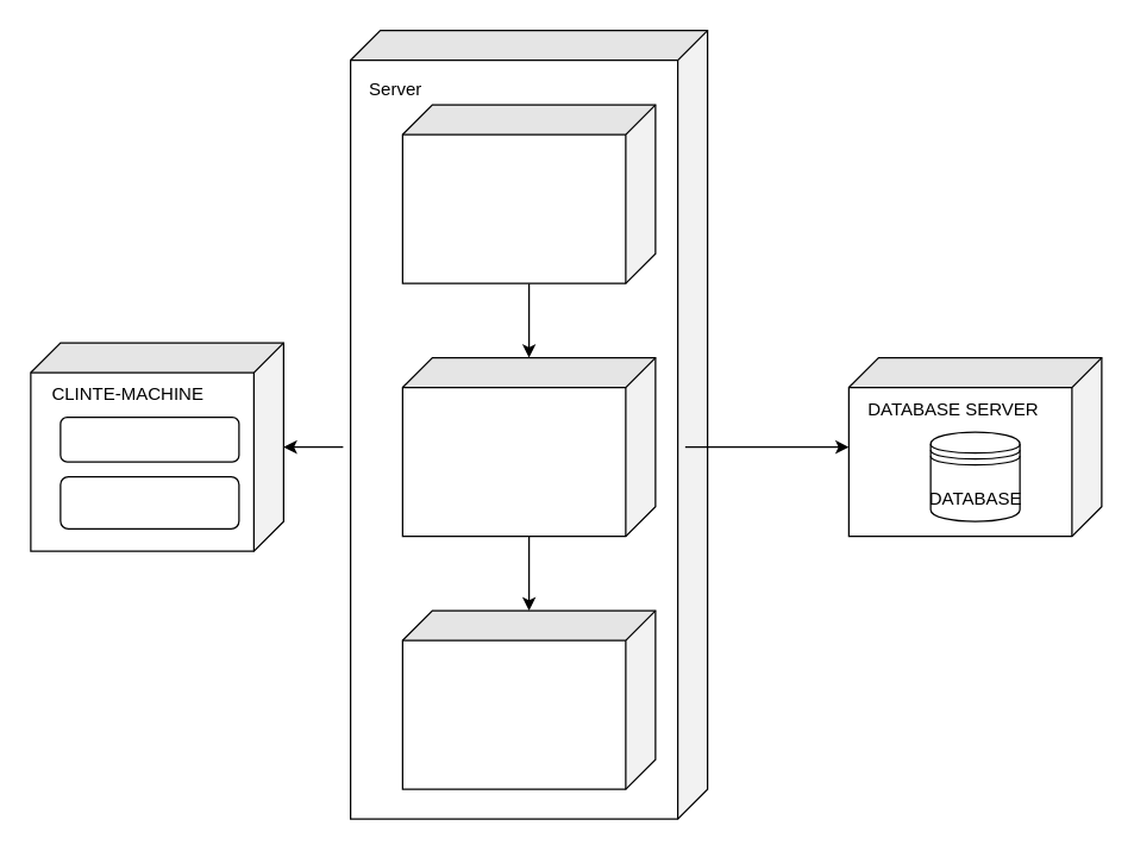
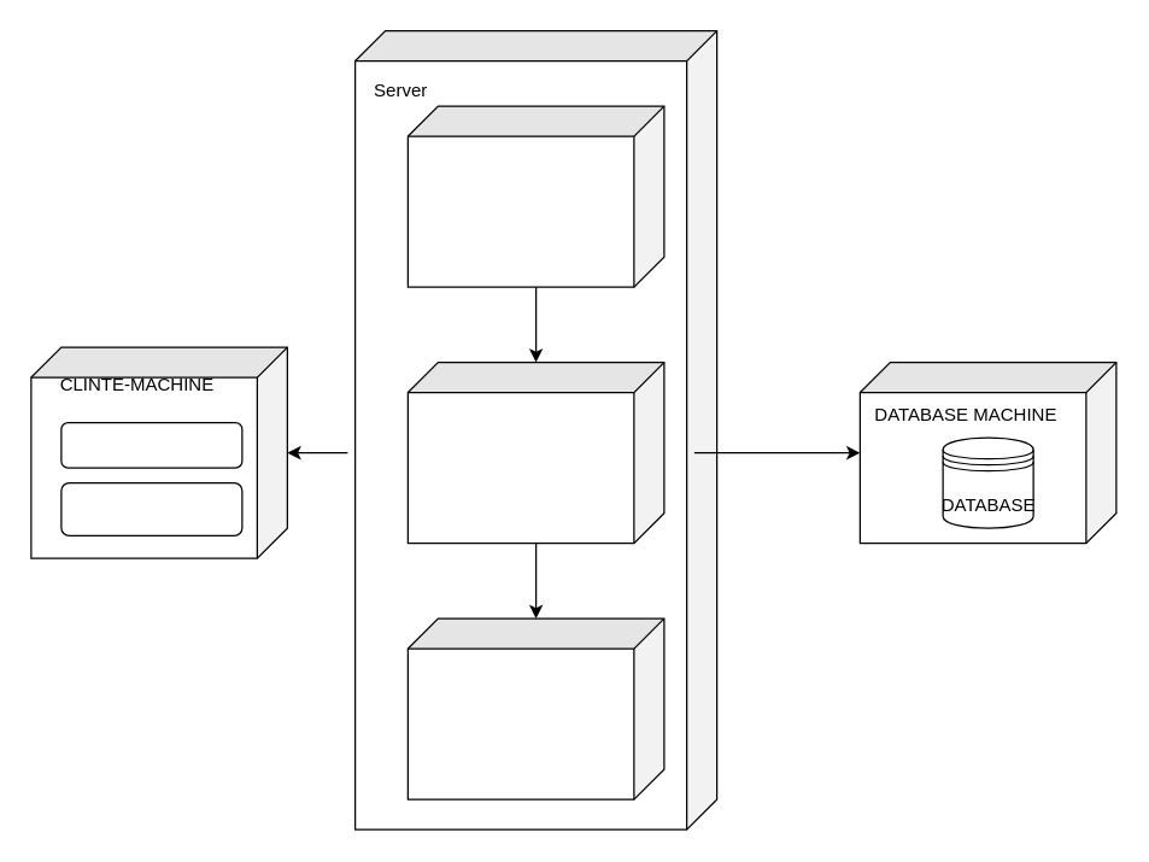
  <mxCell id="0" />
  <mxCell id="1" parent="0" />
  <mxCell id="2" value="" style="shape=cube;whiteSpace=wrap;html=1;boundedLbl=1;backgroundOutline=1;darkOpacity=0.05;darkOpacity2=0.1;size=20;direction=south;" vertex="1" parent="1"><mxGeometry x="235" y="20" width="240" height="530" as="geometry" /></mxCell>
  <mxCell id="3" value="" style="edgeStyle=none;html=1;" edge="1" parent="1" source="4" target="8"><mxGeometry relative="1" as="geometry" /></mxCell>
  <mxCell id="4" value="" style="shape=cube;whiteSpace=wrap;html=1;boundedLbl=1;backgroundOutline=1;darkOpacity=0.05;darkOpacity2=0.1;direction=south;" vertex="1" parent="1"><mxGeometry x="270" y="70" width="170" height="120" as="geometry" /></mxCell>
  <mxCell id="5" value="" style="edgeStyle=none;html=1;" edge="1" parent="1" source="8" target="10"><mxGeometry relative="1" as="geometry" /></mxCell>
  <mxCell id="6" value="" style="edgeStyle=none;html=1;" edge="1" parent="1" target="11"><mxGeometry relative="1" as="geometry"><mxPoint x="230" y="300" as="sourcePoint" /></mxGeometry></mxCell>
  <mxCell id="7" value="" style="edgeStyle=none;html=1;" edge="1" parent="1" target="12"><mxGeometry relative="1" as="geometry"><mxPoint x="460" y="300" as="sourcePoint" /></mxGeometry></mxCell>
  <mxCell id="8" value="" style="shape=cube;whiteSpace=wrap;html=1;boundedLbl=1;backgroundOutline=1;darkOpacity=0.05;darkOpacity2=0.1;direction=south;" vertex="1" parent="1"><mxGeometry x="270" y="240" width="170" height="120" as="geometry" /></mxCell>
  <mxCell id="9" value="Server" style="text;html=1;align=center;verticalAlign=middle;resizable=0;points=[];autosize=1;strokeColor=none;fillColor=none;" vertex="1" parent="1"><mxGeometry x="235" y="45" width="60" height="30" as="geometry" /></mxCell>
  <mxCell id="10" value="" style="shape=cube;whiteSpace=wrap;html=1;boundedLbl=1;backgroundOutline=1;darkOpacity=0.05;darkOpacity2=0.1;direction=south;" vertex="1" parent="1"><mxGeometry x="270" y="410" width="170" height="120" as="geometry" /></mxCell>
  <mxCell id="11" value="" style="shape=cube;whiteSpace=wrap;html=1;boundedLbl=1;backgroundOutline=1;darkOpacity=0.05;darkOpacity2=0.1;direction=south;" vertex="1" parent="1"><mxGeometry x="20" y="230" width="170" height="140" as="geometry" /></mxCell>
  <mxCell id="12" value="" style="shape=cube;whiteSpace=wrap;html=1;boundedLbl=1;backgroundOutline=1;darkOpacity=0.05;darkOpacity2=0.1;direction=south;" vertex="1" parent="1"><mxGeometry x="570" y="240" width="170" height="120" as="geometry" /></mxCell>
  <mxCell id="13" value="" style="shape=datastore;whiteSpace=wrap;html=1;" vertex="1" parent="1"><mxGeometry x="625" y="290" width="60" height="60" as="geometry" /></mxCell>
- <mxCell id="14" value="DATABASE SERVER" style="text;html=1;align=center;verticalAlign=middle;resizable=0;points=[];autosize=1;strokeColor=none;fillColor=none;" vertex="1" parent="1"><mxGeometry x="570" y="260" width="140" height="30" as="geometry" /></mxCell>
+ <mxCell id="14" value="DATABASE MACHINE" style="text;html=1;align=center;verticalAlign=middle;resizable=0;points=[];autosize=1;strokeColor=none;fillColor=none;" vertex="1" parent="1"><mxGeometry x="570" y="260" width="140" height="30" as="geometry" /></mxCell>
  <mxCell id="15" value="DATABASE" style="text;html=1;align=center;verticalAlign=middle;resizable=0;points=[];autosize=1;strokeColor=none;fillColor=none;" vertex="1" parent="1"><mxGeometry x="610" y="320" width="90" height="30" as="geometry" /></mxCell>
- <mxCell id="16" value="CLINTE-MACHINE" style="text;html=1;align=center;verticalAlign=middle;resizable=0;points=[];autosize=1;strokeColor=none;fillColor=none;" vertex="1" parent="1"><mxGeometry x="20" y="250" width="130" height="30" as="geometry" /></mxCell>
+ <mxCell id="16" value="CLINTE-MACHINE" style="text;html=1;align=center;verticalAlign=middle;resizable=0;points=[];autosize=1;strokeColor=none;fillColor=none;" vertex="1" parent="1"><mxGeometry x="25" y="240" width="130" height="30" as="geometry" /></mxCell>
  <mxCell id="17" value="" style="rounded=1;whiteSpace=wrap;html=1;" vertex="1" parent="1"><mxGeometry x="40" y="280" width="120" height="30" as="geometry" /></mxCell>
  <mxCell id="18" value="" style="rounded=1;whiteSpace=wrap;html=1;" vertex="1" parent="1"><mxGeometry x="40" y="320" width="120" height="35" as="geometry" /></mxCell>
